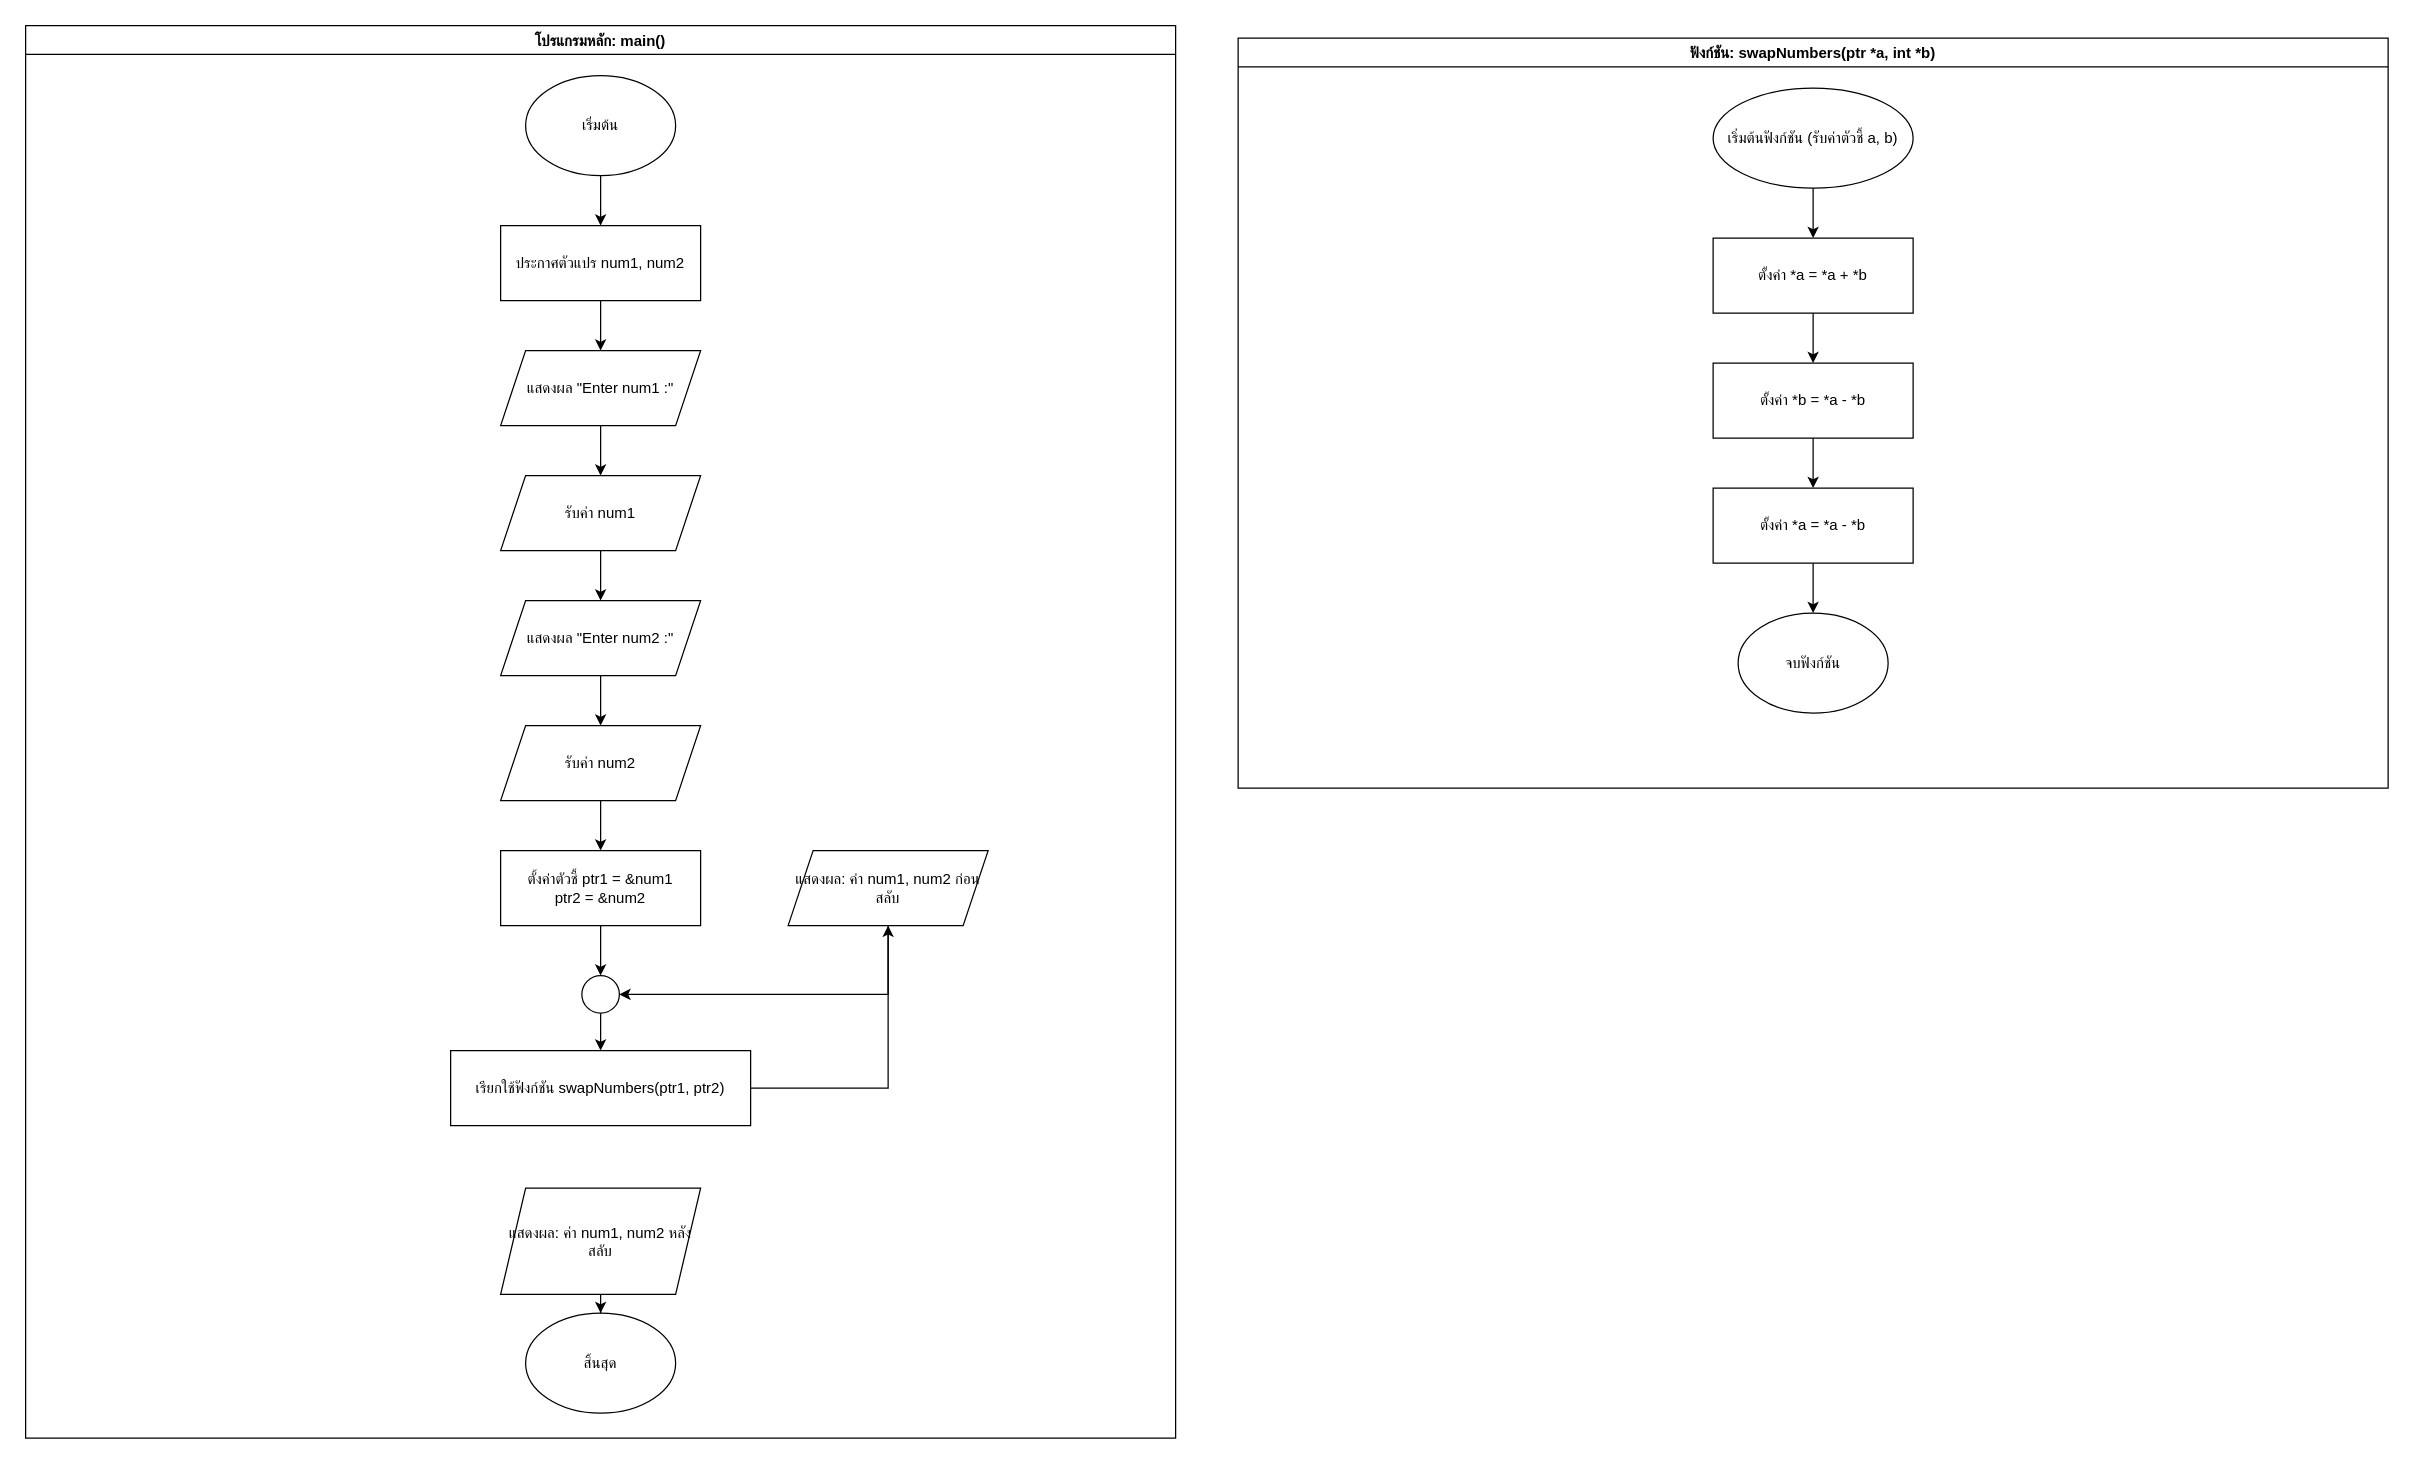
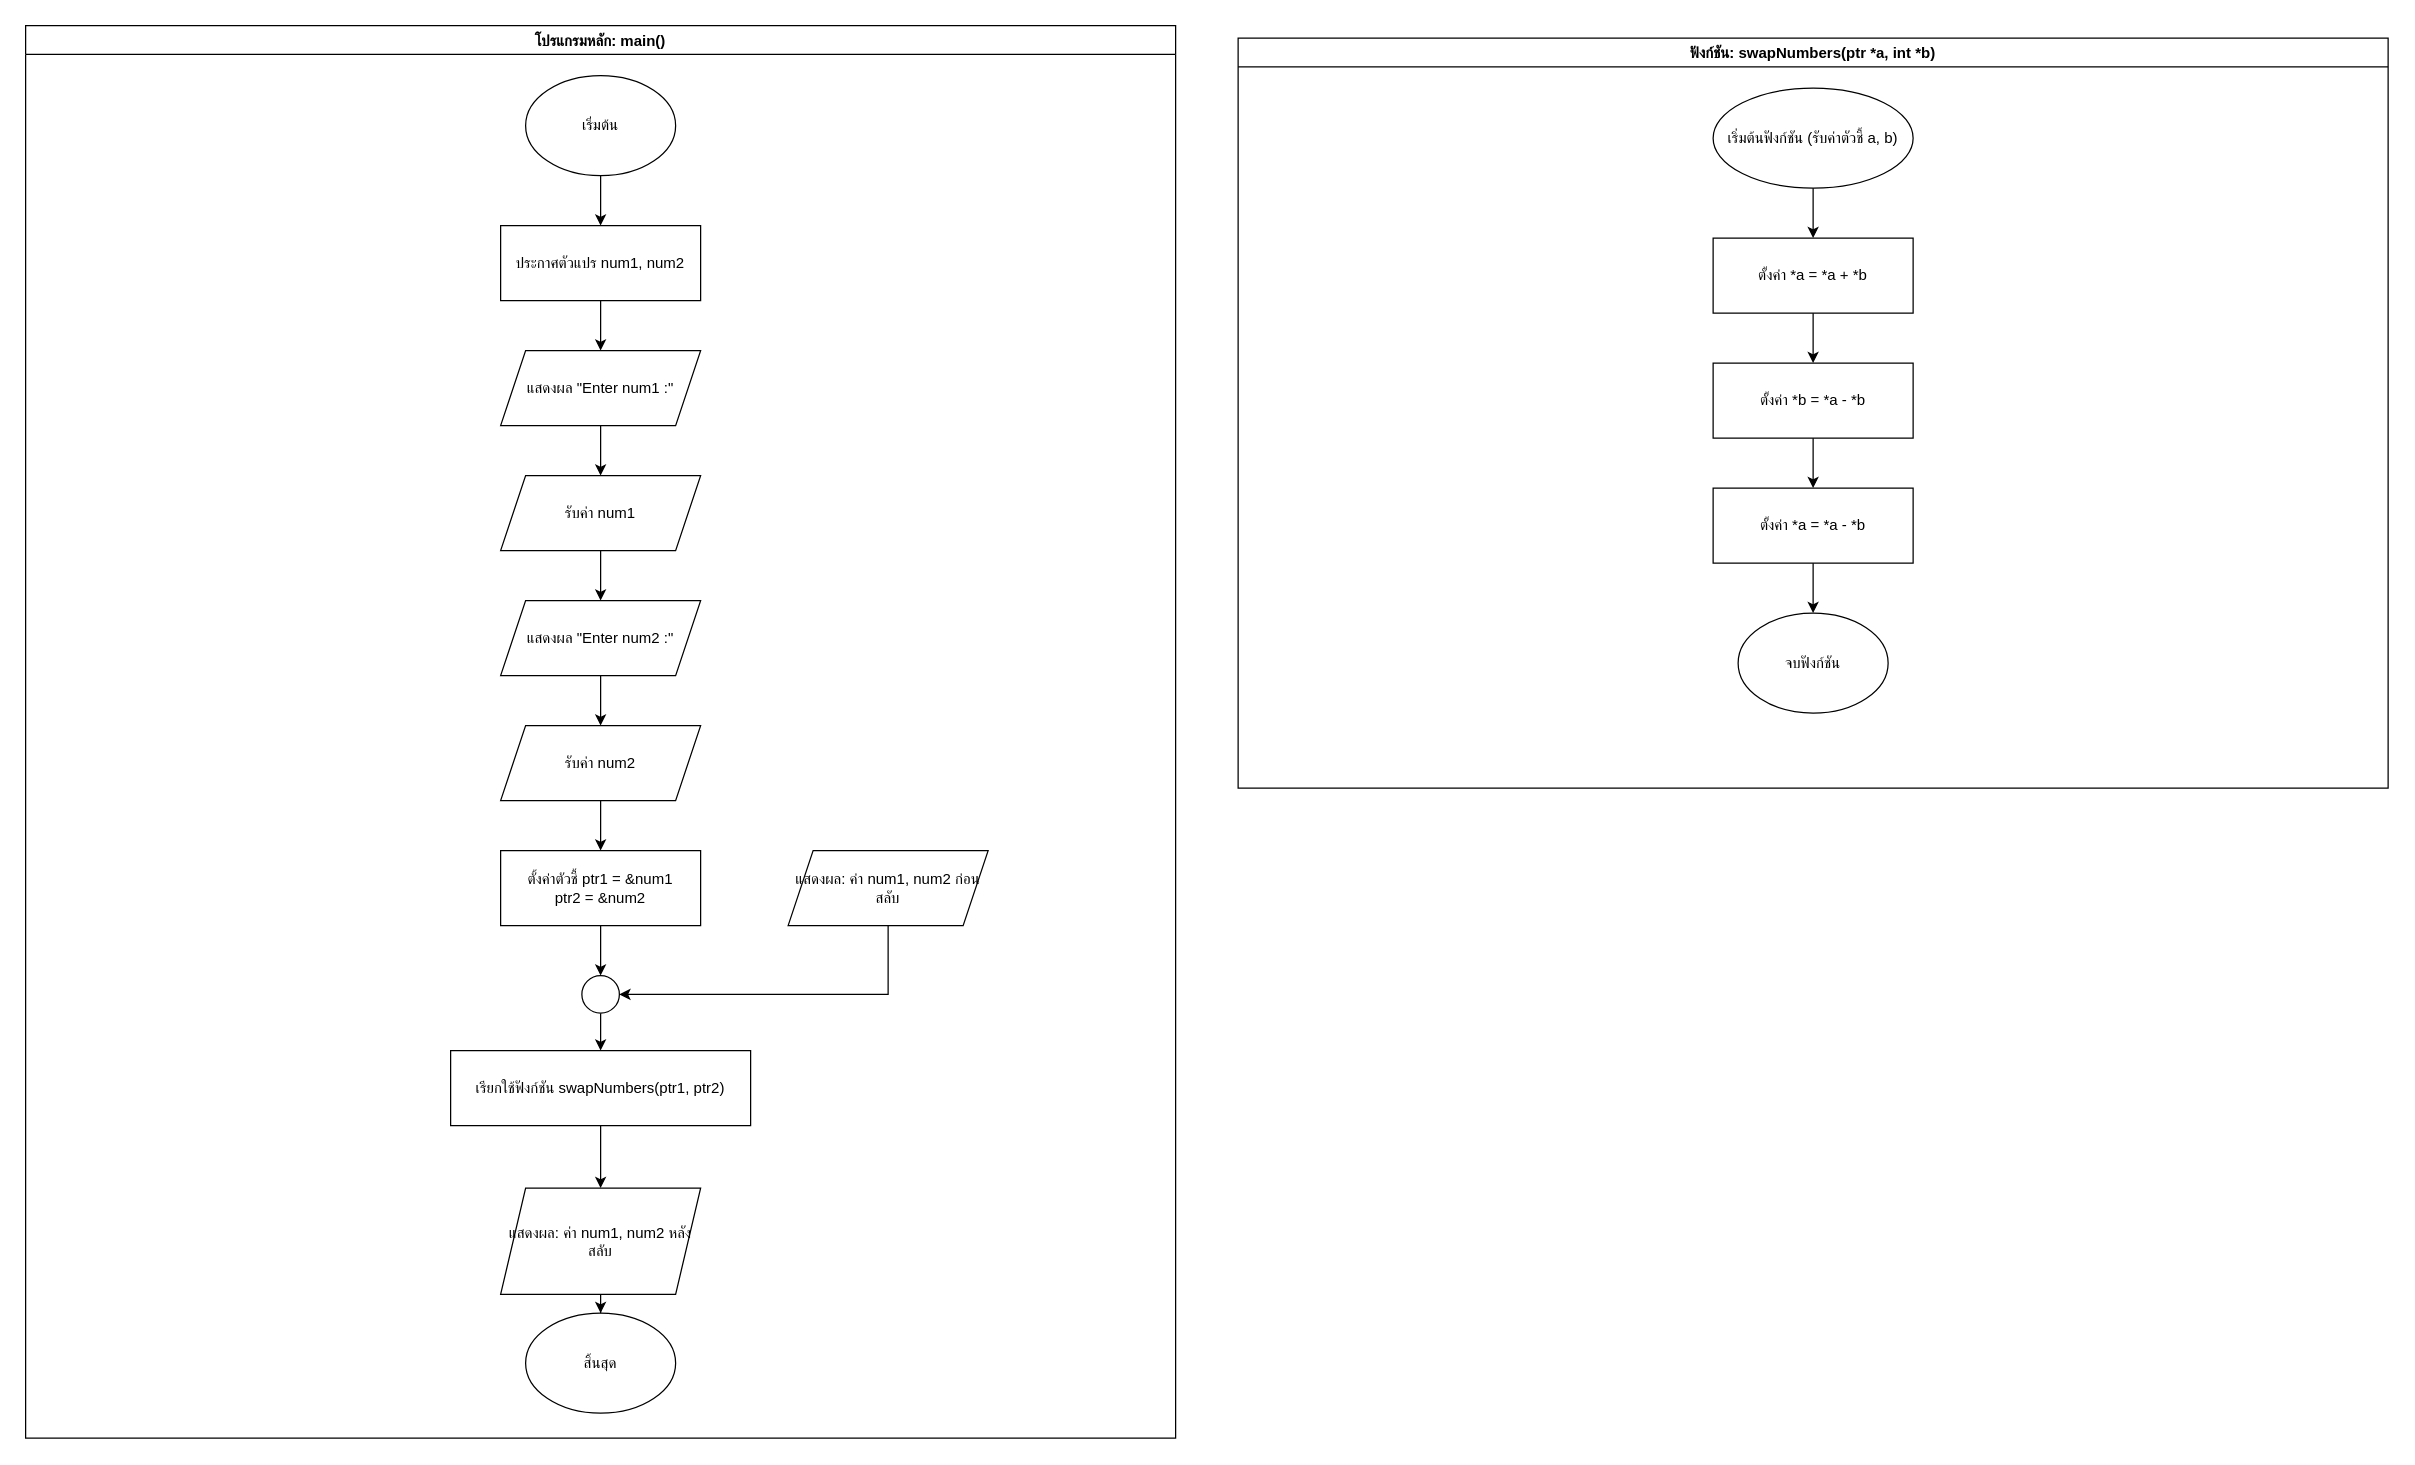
  <mxCell id="0" />
  <mxCell id="1" parent="0" />
  <mxCell id="2" value="โปรแกรมหลัก: main()" style="swimlane;startSize=23;" vertex="1" parent="1"><mxGeometry x="20" y="20" width="920" height="1130" as="geometry" /></mxCell>
  <mxCell id="3" value="เริ่มต้น" style="ellipse;whiteSpace=wrap;html=1;" vertex="1" parent="2"><mxGeometry x="400" y="40" width="120" height="80" as="geometry" /></mxCell>
  <mxCell id="4" value="" style="endArrow=classic;html=1;rounded=0;" edge="1" parent="2" source="3"><mxGeometry width="50" height="50" relative="1" as="geometry"><mxPoint x="460" y="120" as="sourcePoint" /><mxPoint x="460" y="160" as="targetPoint" /></mxGeometry></mxCell>
  <mxCell id="5" value="ประกาศตัวแปร num1, num2" style="rounded=0;whiteSpace=wrap;html=1;" vertex="1" parent="2"><mxGeometry x="380" y="160" width="160" height="60" as="geometry" /></mxCell>
  <mxCell id="6" value="" style="endArrow=classic;html=1;rounded=0;" edge="1" parent="2" source="5"><mxGeometry width="50" height="50" relative="1" as="geometry"><mxPoint x="460" y="220" as="sourcePoint" /><mxPoint x="460" y="260" as="targetPoint" /></mxGeometry></mxCell>
  <mxCell id="7" value="แสดงผล &quot;Enter num1 :&quot;" style="shape=parallelogram;perimeter=parallelogramPerimeter;whiteSpace=wrap;html=1;fixedSize=1;" vertex="1" parent="2"><mxGeometry x="380" y="260" width="160" height="60" as="geometry" /></mxCell>
  <mxCell id="8" value="" style="endArrow=classic;html=1;rounded=0;" edge="1" parent="2" source="7"><mxGeometry width="50" height="50" relative="1" as="geometry"><mxPoint x="460" y="320" as="sourcePoint" /><mxPoint x="460" y="360" as="targetPoint" /></mxGeometry></mxCell>
  <mxCell id="9" value="รับค่า num1" style="shape=parallelogram;perimeter=parallelogramPerimeter;whiteSpace=wrap;html=1;fixedSize=1;" vertex="1" parent="2"><mxGeometry x="380" y="360" width="160" height="60" as="geometry" /></mxCell>
  <mxCell id="10" value="" style="endArrow=classic;html=1;rounded=0;" edge="1" parent="2" source="9"><mxGeometry width="50" height="50" relative="1" as="geometry"><mxPoint x="460" y="420" as="sourcePoint" /><mxPoint x="460" y="460" as="targetPoint" /></mxGeometry></mxCell>
  <mxCell id="11" value="แสดงผล &quot;Enter num2 :&quot;" style="shape=parallelogram;perimeter=parallelogramPerimeter;whiteSpace=wrap;html=1;fixedSize=1;" vertex="1" parent="2"><mxGeometry x="380" y="460" width="160" height="60" as="geometry" /></mxCell>
  <mxCell id="12" value="" style="endArrow=classic;html=1;rounded=0;" edge="1" parent="2" source="11"><mxGeometry width="50" height="50" relative="1" as="geometry"><mxPoint x="460" y="520" as="sourcePoint" /><mxPoint x="460" y="560" as="targetPoint" /></mxGeometry></mxCell>
  <mxCell id="13" value="รับค่า num2" style="shape=parallelogram;perimeter=parallelogramPerimeter;whiteSpace=wrap;html=1;fixedSize=1;" vertex="1" parent="2"><mxGeometry x="380" y="560" width="160" height="60" as="geometry" /></mxCell>
  <mxCell id="14" value="" style="endArrow=classic;html=1;rounded=0;" edge="1" parent="2" source="13"><mxGeometry width="50" height="50" relative="1" as="geometry"><mxPoint x="460" y="620" as="sourcePoint" /><mxPoint x="460" y="660" as="targetPoint" /></mxGeometry></mxCell>
  <mxCell id="15" value="" style="edgeStyle=orthogonalEdgeStyle;rounded=0;orthogonalLoop=1;jettySize=auto;html=1;entryX=0.5;entryY=0;entryDx=0;entryDy=0;" edge="1" parent="2" source="16" target="23"><mxGeometry relative="1" as="geometry" /></mxCell>
  <mxCell id="16" value="ตั้งค่าตัวชี้ ptr1 = &amp;num1&lt;br&gt;ptr2 = &amp;num2" style="rounded=0;whiteSpace=wrap;html=1;" vertex="1" parent="2"><mxGeometry x="380" y="660" width="160" height="60" as="geometry" /></mxCell>
  <mxCell id="17" value="" style="edgeStyle=orthogonalEdgeStyle;rounded=0;orthogonalLoop=1;jettySize=auto;html=1;" edge="1" parent="2" source="18" target="23"><mxGeometry relative="1" as="geometry"><Array as="points"><mxPoint x="690" y="775" /></Array></mxGeometry></mxCell>
  <mxCell id="18" value="แสดงผล: ค่า num1, num2 ก่อนสลับ" style="shape=parallelogram;perimeter=parallelogramPerimeter;whiteSpace=wrap;html=1;fixedSize=1;" vertex="1" parent="2"><mxGeometry x="610" y="660" width="160" height="60" as="geometry" /></mxCell>
  <mxCell id="19" value="" style="edgeStyle=orthogonalEdgeStyle;rounded=0;orthogonalLoop=1;jettySize=auto;html=1;" edge="1" parent="2" source="20" target="21"><mxGeometry relative="1" as="geometry" /></mxCell>
  <mxCell id="20" value="แสดงผล: ค่า num1, num2 หลังสลับ" style="shape=parallelogram;perimeter=parallelogramPerimeter;whiteSpace=wrap;html=1;fixedSize=1;" vertex="1" parent="2"><mxGeometry x="380" y="930" width="160" height="85" as="geometry" /></mxCell>
  <mxCell id="21" value="สิ้นสุด" style="ellipse;whiteSpace=wrap;html=1;" vertex="1" parent="2"><mxGeometry x="400" y="1030" width="120" height="80" as="geometry" /></mxCell>
  <mxCell id="22" value="" style="edgeStyle=orthogonalEdgeStyle;rounded=0;orthogonalLoop=1;jettySize=auto;html=1;" edge="1" parent="2" source="23" target="25"><mxGeometry relative="1" as="geometry" /></mxCell>
  <mxCell id="23" value="" style="ellipse;whiteSpace=wrap;html=1;aspect=fixed;" vertex="1" parent="2"><mxGeometry x="445" y="760" width="30" height="30" as="geometry" /></mxCell>
- <mxCell id="24" value="" style="edgeStyle=orthogonalEdgeStyle;rounded=0;orthogonalLoop=1;jettySize=auto;html=1;" edge="1" parent="2" source="25" target="18"><mxGeometry relative="1" as="geometry" /></mxCell>
+ <mxCell id="24" value="" style="edgeStyle=orthogonalEdgeStyle;rounded=0;orthogonalLoop=1;jettySize=auto;html=1;" edge="1" parent="2" source="25" target="20"><mxGeometry relative="1" as="geometry" /></mxCell>
  <mxCell id="25" value="&lt;span&gt;เรียกใช้ฟังก์ชัน swapNumbers(ptr1, ptr2)&lt;/span&gt;" style="rounded=0;whiteSpace=wrap;html=1;" vertex="1" parent="2"><mxGeometry x="340" y="820" width="240" height="60" as="geometry" /></mxCell>
  <mxCell id="26" value="ฟังก์ชัน: swapNumbers(ptr *a, int *b)" style="swimlane;startSize=23;" vertex="1" parent="1"><mxGeometry x="990" y="30" width="920" height="600" as="geometry" /></mxCell>
  <mxCell id="27" value="เริ่มต้นฟังก์ชัน (รับค่าตัวชี้ a, b)" style="ellipse;whiteSpace=wrap;html=1;" vertex="1" parent="26"><mxGeometry x="380" y="40" width="160" height="80" as="geometry" /></mxCell>
  <mxCell id="28" value="" style="endArrow=classic;html=1;rounded=0;" edge="1" parent="26" source="27"><mxGeometry width="50" height="50" relative="1" as="geometry"><mxPoint x="460" y="120" as="sourcePoint" /><mxPoint x="460" y="160" as="targetPoint" /></mxGeometry></mxCell>
  <mxCell id="29" value="ตั้งค่า *a = *a + *b" style="rounded=0;whiteSpace=wrap;html=1;" vertex="1" parent="26"><mxGeometry x="380" y="160" width="160" height="60" as="geometry" /></mxCell>
  <mxCell id="30" value="" style="endArrow=classic;html=1;rounded=0;" edge="1" parent="26" source="29"><mxGeometry width="50" height="50" relative="1" as="geometry"><mxPoint x="460" y="220" as="sourcePoint" /><mxPoint x="460" y="260" as="targetPoint" /></mxGeometry></mxCell>
  <mxCell id="31" value="ตั้งค่า *b = *a - *b" style="rounded=0;whiteSpace=wrap;html=1;" vertex="1" parent="26"><mxGeometry x="380" y="260" width="160" height="60" as="geometry" /></mxCell>
  <mxCell id="32" value="" style="endArrow=classic;html=1;rounded=0;" edge="1" parent="26" source="31"><mxGeometry width="50" height="50" relative="1" as="geometry"><mxPoint x="460" y="320" as="sourcePoint" /><mxPoint x="460" y="360" as="targetPoint" /></mxGeometry></mxCell>
  <mxCell id="33" value="ตั้งค่า *a = *a - *b" style="rounded=0;whiteSpace=wrap;html=1;" vertex="1" parent="26"><mxGeometry x="380" y="360" width="160" height="60" as="geometry" /></mxCell>
  <mxCell id="34" value="" style="endArrow=classic;html=1;rounded=0;" edge="1" parent="26" source="33"><mxGeometry width="50" height="50" relative="1" as="geometry"><mxPoint x="460" y="420" as="sourcePoint" /><mxPoint x="460" y="460" as="targetPoint" /></mxGeometry></mxCell>
  <mxCell id="35" value="จบฟังก์ชัน" style="ellipse;whiteSpace=wrap;html=1;" vertex="1" parent="26"><mxGeometry x="400" y="460" width="120" height="80" as="geometry" /></mxCell>
